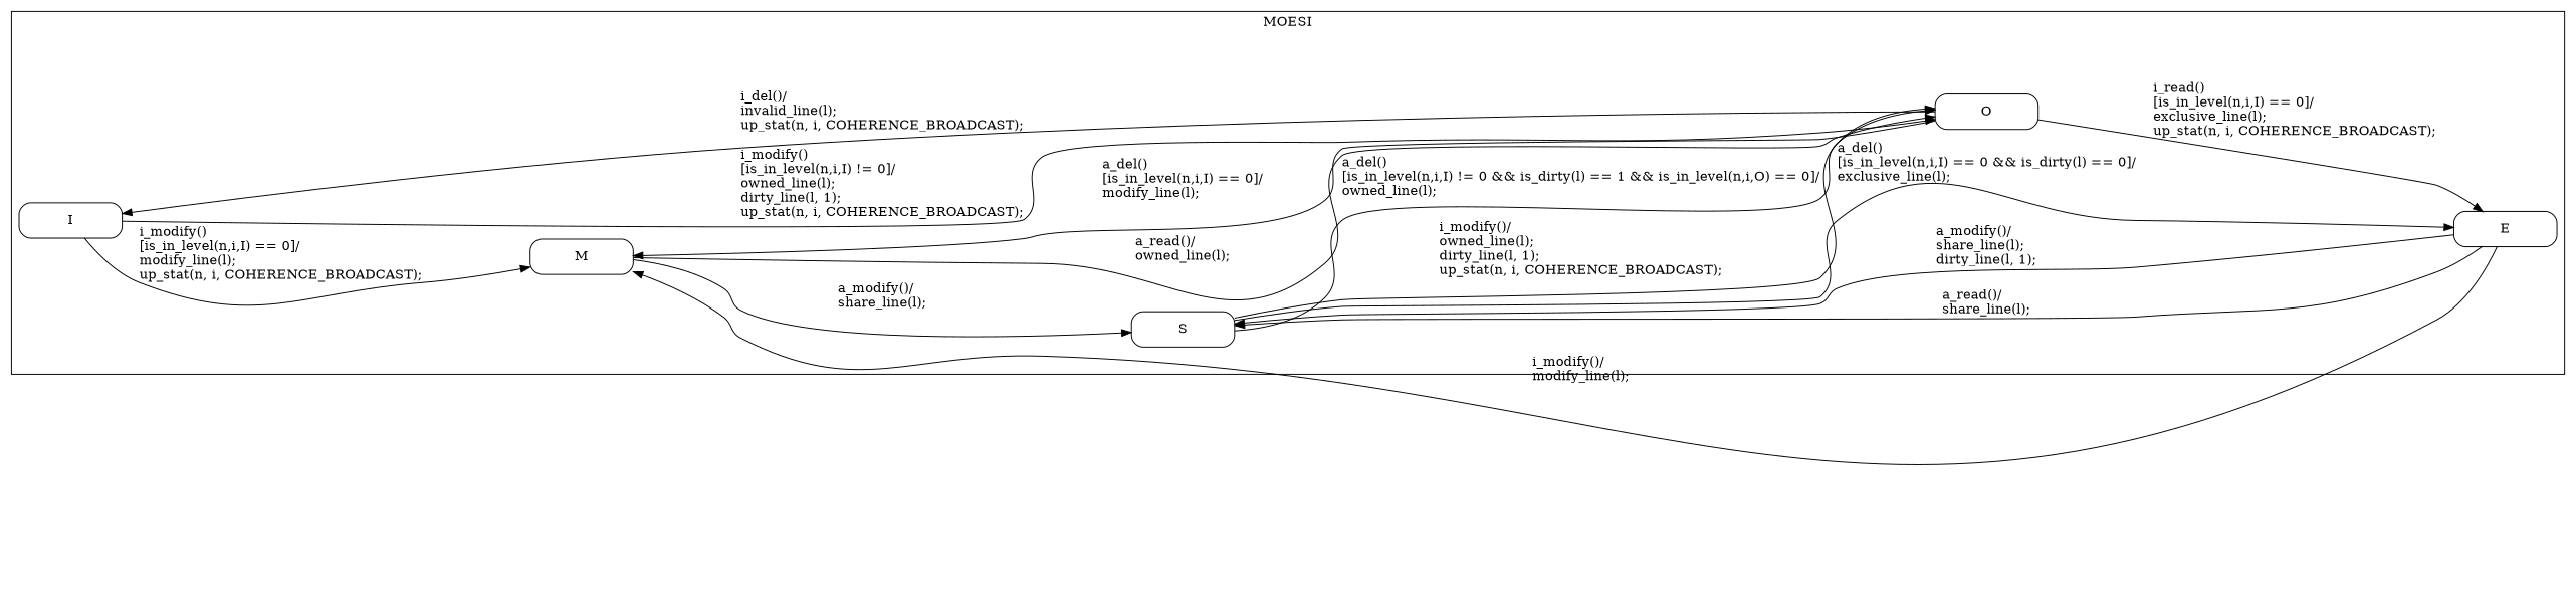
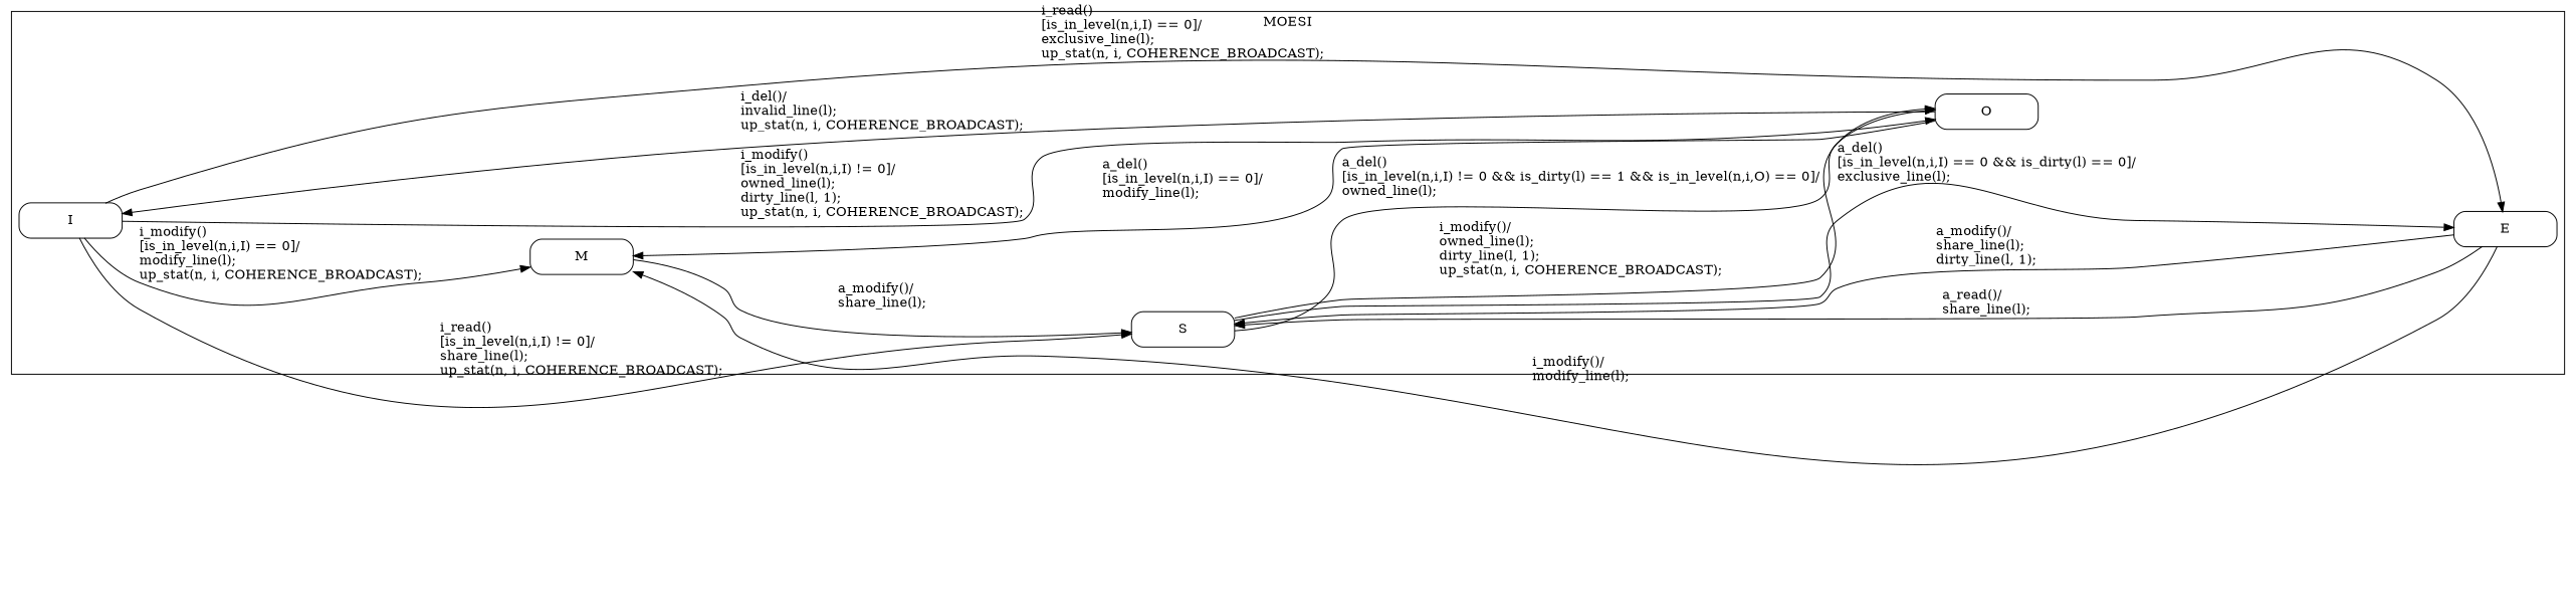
  digraph {
    rankdir=LR
    node [shape=Mrecord]
    n1 [label="{I}" width=1.5]
    n2 [label="{M}" width=1.5]
    n3 [label="{S}" width=1.5]
    n4 [label="{E}" width=1.5]
    n5 [label="{O}" width=1.5]
    subgraph cluster_1 {
      label=MOESI
      n1
      n2
      n3
      n4
      n5
    }
    n1 -> n2 [label="i_modify()\l\[is_in_level(n,i,I) == 0\]/\lmodify_line(l);\lup_stat(n, i, COHERENCE_BROADCAST);\l"]
-   n5 -> n4 [label="i_read()\l\[is_in_level(n,i,I) == 0\]/\lexclusive_line(l);\lup_stat(n, i, COHERENCE_BROADCAST);\l"]
+   n1 -> n3 [label="i_read()\l\[is_in_level(n,i,I) != 0\]/\lshare_line(l);\lup_stat(n, i, COHERENCE_BROADCAST);\l"]
+   n1 -> n4 [label="i_read()\l\[is_in_level(n,i,I) == 0\]/\lexclusive_line(l);\lup_stat(n, i, COHERENCE_BROADCAST);\l"]
    n1 -> n5 [label="i_modify()\l\[is_in_level(n,i,I) != 0\]/\lowned_line(l);\ldirty_line(l, 1);\lup_stat(n, i, COHERENCE_BROADCAST);\l"]
    n2 -> n3 [label="a_modify()/\lshare_line(l);\l"]
-   n2 -> n5 [label="a_read()/\lowned_line(l);\l"]
    n3 -> n4 [label="a_del()\l\[is_in_level(n,i,I) == 0 && is_dirty(l) == 0\]/\lexclusive_line(l);\l"]
    n3 -> n5 [label="i_modify()/\lowned_line(l);\ldirty_line(l, 1);\lup_stat(n, i, COHERENCE_BROADCAST);\l"]
    n3 -> n5 [label="a_del()\l\[is_in_level(n,i,I) != 0 && is_dirty(l) == 1 && is_in_level(n,i,O) == 0\]/\lowned_line(l);\l"]
    n4 -> n2 [label="i_modify()/\lmodify_line(l);\l"]
    n4 -> n3 [label="a_read()/\lshare_line(l);\l"]
    n4 -> n3 [label="a_modify()/\lshare_line(l);\ldirty_line(l, 1);\l"]
    n5 -> n1 [label="i_del()/\linvalid_line(l);\lup_stat(n, i, COHERENCE_BROADCAST);\l"]
    n5 -> n2 [label="a_del()\l\[is_in_level(n,i,I) == 0\]/\lmodify_line(l);\l"]
  }
